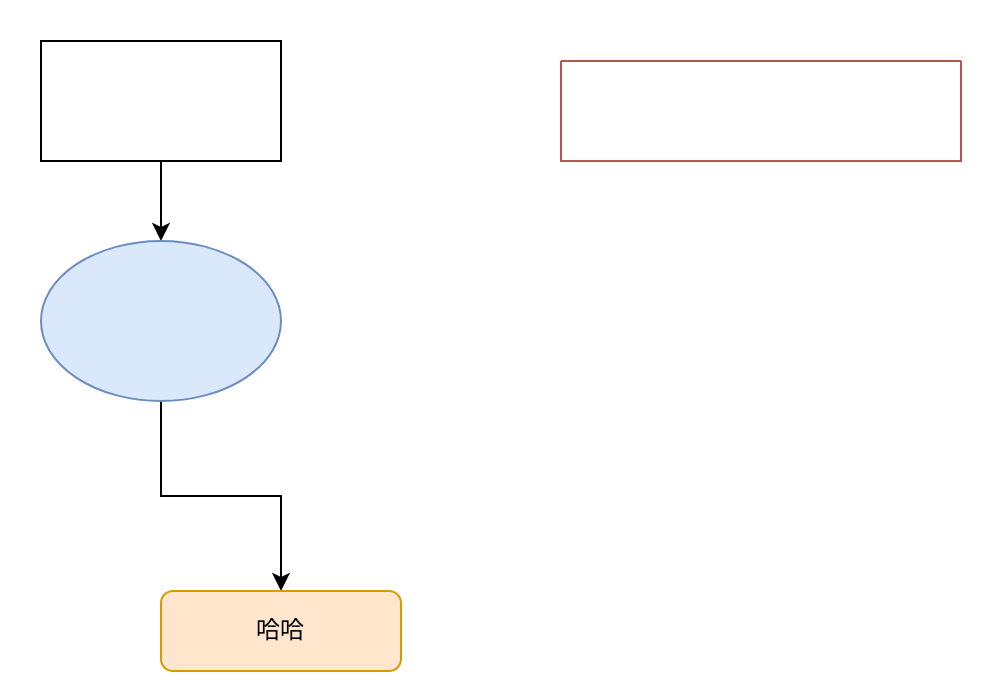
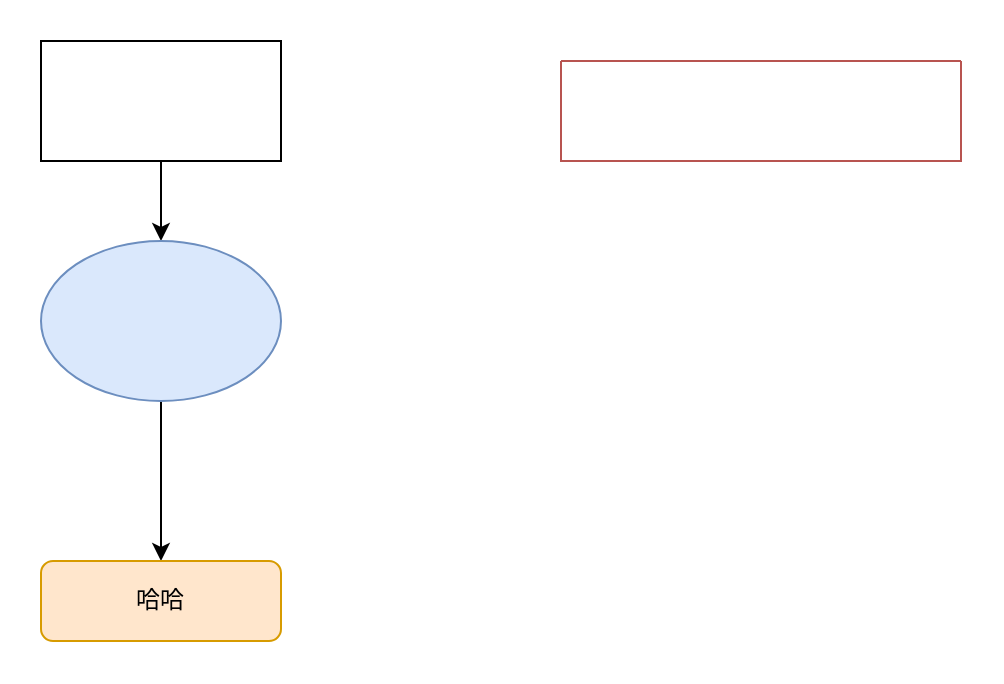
  <mxCell id="0" />
  <mxCell id="1" parent="0" />
  <mxCell id="2" style="edgeStyle=orthogonalEdgeStyle;rounded=0;orthogonalLoop=1;jettySize=auto;html=1;exitX=0.5;exitY=1;exitDx=0;exitDy=0;entryX=0.5;entryY=0;entryDx=0;entryDy=0;" edge="1" parent="1" source="3" target="5"><mxGeometry relative="1" as="geometry" /></mxCell>
  <mxCell id="3" value="" style="rounded=0;whiteSpace=wrap;html=1;" vertex="1" parent="1"><mxGeometry x="20" y="20" width="120" height="60" as="geometry" /></mxCell>
  <mxCell id="4" style="edgeStyle=orthogonalEdgeStyle;rounded=0;orthogonalLoop=1;jettySize=auto;html=1;exitX=0.5;exitY=1;exitDx=0;exitDy=0;entryX=0.5;entryY=0;entryDx=0;entryDy=0;" edge="1" parent="1" source="5" target="7"><mxGeometry relative="1" as="geometry" /></mxCell>
  <mxCell id="5" value="" style="ellipse;whiteSpace=wrap;html=1;fillColor=#dae8fc;strokeColor=#6c8ebf;" vertex="1" parent="1"><mxGeometry x="20" y="120" width="120" height="80" as="geometry" /></mxCell>
  <mxCell id="6" value="" style="swimlane;startSize=0;fillColor=#f8cecc;strokeColor=#b85450;gradientColor=default;" vertex="1" parent="1"><mxGeometry x="280" y="30" width="200" height="50" as="geometry" /></mxCell>
- <mxCell id="7" value="哈哈" style="rounded=1;whiteSpace=wrap;html=1;fillColor=#ffe6cc;strokeColor=#d79b00;" vertex="1" parent="1"><mxGeometry x="80" y="295" width="120" height="40" as="geometry" /></mxCell>
+ <mxCell id="7" value="哈哈" style="rounded=1;whiteSpace=wrap;html=1;fillColor=#ffe6cc;strokeColor=#d79b00;" vertex="1" parent="1"><mxGeometry x="20" y="280" width="120" height="40" as="geometry" /></mxCell>
